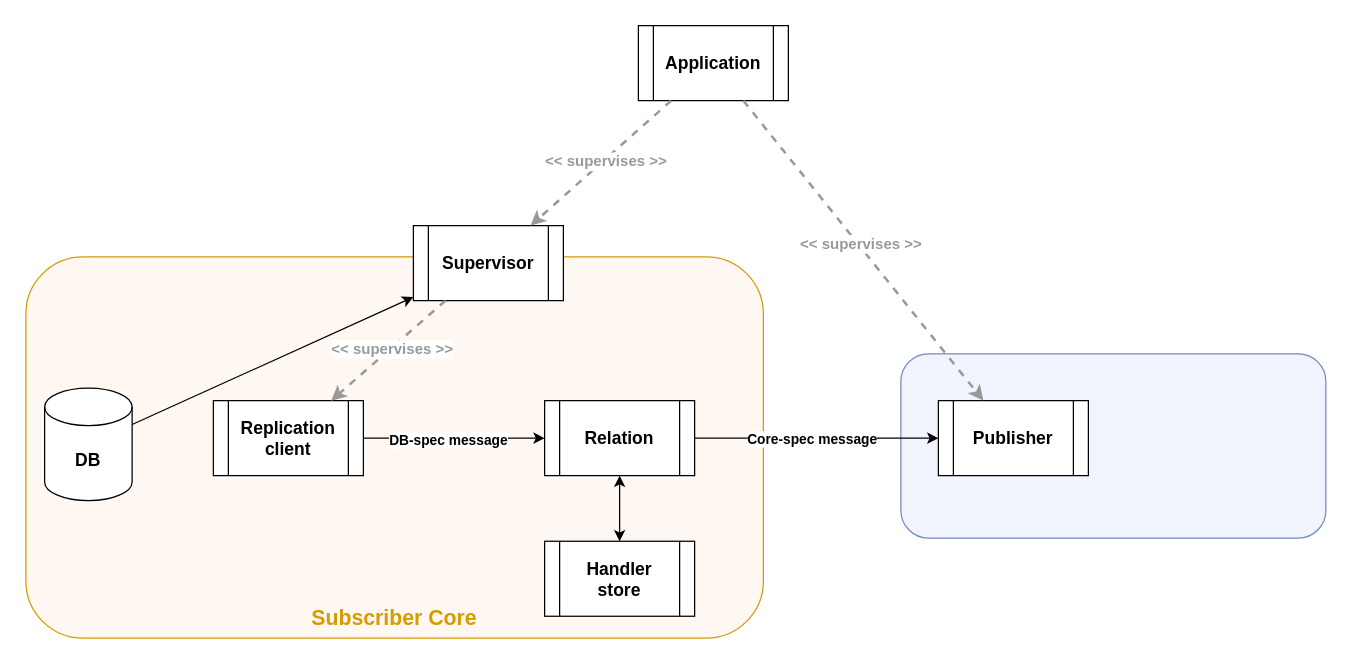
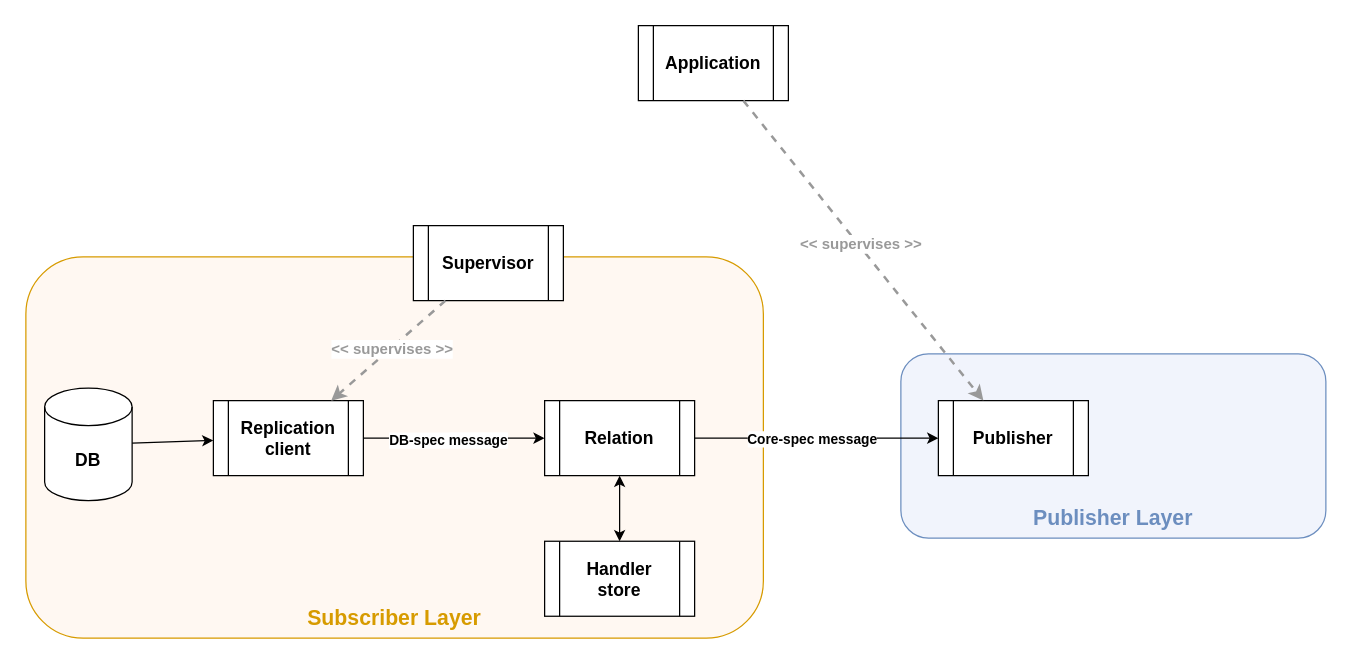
  <mxCell id="0" />
  <mxCell id="1" parent="0" />
  <mxCell id="2" value="" style="rounded=1;whiteSpace=wrap;html=1;fillColor=#F1F4FC;strokeColor=#6c8ebf;" vertex="1" parent="1"><mxGeometry x="720" y="282.5" width="340" height="147.5" as="geometry" /></mxCell>
  <mxCell id="3" value="" style="rounded=1;whiteSpace=wrap;html=1;fillColor=#FFF8F2;strokeColor=#d79b00;" vertex="1" parent="1"><mxGeometry x="20" y="205" width="590" height="305" as="geometry" /></mxCell>
- <mxCell id="4" value="&lt;b&gt;&lt;font style=&quot;font-size: 17px;&quot;&gt;Subscriber Core&lt;/font&gt;&lt;/b&gt;" style="text;html=1;align=center;verticalAlign=middle;whiteSpace=wrap;rounded=0;fontColor=#D79B00;" vertex="1" parent="1"><mxGeometry x="180" y="480" width="270" height="30" as="geometry" /></mxCell>
+ <mxCell id="4" value="&lt;b&gt;&lt;font style=&quot;font-size: 17px;&quot;&gt;Subscriber Layer&lt;/font&gt;&lt;/b&gt;" style="text;html=1;align=center;verticalAlign=middle;whiteSpace=wrap;rounded=0;fontColor=#D79B00;" vertex="1" parent="1"><mxGeometry x="180" y="480" width="270" height="30" as="geometry" /></mxCell>
  <mxCell id="5" value="&lt;b&gt;&lt;font style=&quot;font-size: 14px;&quot;&gt;Supervisor&lt;/font&gt;&lt;/b&gt;" style="shape=process;whiteSpace=wrap;html=1;backgroundOutline=1;" vertex="1" parent="1"><mxGeometry x="330" y="180" width="120" height="60" as="geometry" /></mxCell>
  <mxCell id="6" value="&lt;b&gt;&lt;font style=&quot;font-size: 14px;&quot;&gt;Replication&lt;/font&gt;&lt;/b&gt;&lt;div&gt;&lt;b&gt;&lt;font style=&quot;font-size: 14px;&quot;&gt;client&lt;/font&gt;&lt;/b&gt;&lt;/div&gt;" style="shape=process;whiteSpace=wrap;html=1;backgroundOutline=1;" vertex="1" parent="1"><mxGeometry x="170" y="320" width="120" height="60" as="geometry" /></mxCell>
  <mxCell id="7" value="&lt;b&gt;&lt;font style=&quot;font-size: 14px;&quot;&gt;Relation&lt;/font&gt;&lt;/b&gt;" style="shape=process;whiteSpace=wrap;html=1;backgroundOutline=1;" vertex="1" parent="1"><mxGeometry x="435" y="320" width="120" height="60" as="geometry" /></mxCell>
  <mxCell id="8" value="&lt;span style=&quot;font-size: 14px;&quot;&gt;&lt;b&gt;Handler&lt;/b&gt;&lt;/span&gt;&lt;div&gt;&lt;span style=&quot;font-size: 14px;&quot;&gt;&lt;b&gt;store&lt;/b&gt;&lt;/span&gt;&lt;/div&gt;" style="shape=process;whiteSpace=wrap;html=1;backgroundOutline=1;" vertex="1" parent="1"><mxGeometry x="435" y="432.5" width="120" height="60" as="geometry" /></mxCell>
  <mxCell id="9" value="" style="endArrow=classic;html=1;rounded=0;" edge="1" parent="1" source="6" target="7"><mxGeometry width="50" height="50" relative="1" as="geometry"><mxPoint x="365" y="410" as="sourcePoint" /><mxPoint x="415" y="360" as="targetPoint" /></mxGeometry></mxCell>
  <mxCell id="10" value="&lt;b&gt;DB-spec&amp;nbsp;&lt;/b&gt;&lt;b style=&quot;background-color: light-dark(#ffffff, var(--ge-dark-color, #121212)); color: light-dark(rgb(0, 0, 0), rgb(255, 255, 255));&quot;&gt;message&lt;/b&gt;" style="edgeLabel;html=1;align=center;verticalAlign=middle;resizable=0;points=[];" vertex="1" connectable="0" parent="9"><mxGeometry x="-0.074" y="-1" relative="1" as="geometry"><mxPoint as="offset" /></mxGeometry></mxCell>
  <mxCell id="11" value="" style="endArrow=classic;startArrow=classic;html=1;rounded=0;" edge="1" parent="1" source="8" target="7"><mxGeometry width="50" height="50" relative="1" as="geometry"><mxPoint x="265" y="410" as="sourcePoint" /><mxPoint x="315" y="360" as="targetPoint" /></mxGeometry></mxCell>
  <mxCell id="12" value="" style="endArrow=classic;html=1;rounded=0;dashed=1;strokeWidth=2;strokeColor=#999999;" edge="1" parent="1" source="5" target="6"><mxGeometry width="50" height="50" relative="1" as="geometry"><mxPoint x="430" y="380" as="sourcePoint" /><mxPoint x="480" y="330" as="targetPoint" /></mxGeometry></mxCell>
  <mxCell id="13" value="&lt;b&gt;&lt;font style=&quot;font-size: 12px; color: rgb(153, 153, 153);&quot;&gt;&amp;lt;&amp;lt; supervises &amp;gt;&amp;gt;&lt;/font&gt;&lt;/b&gt;" style="edgeLabel;html=1;align=center;verticalAlign=middle;resizable=0;points=[];" vertex="1" connectable="0" parent="12"><mxGeometry x="-0.038" y="1" relative="1" as="geometry"><mxPoint as="offset" /></mxGeometry></mxCell>
  <mxCell id="14" value="&lt;b&gt;&lt;font style=&quot;font-size: 14px;&quot;&gt;Application&lt;/font&gt;&lt;/b&gt;" style="shape=process;whiteSpace=wrap;html=1;backgroundOutline=1;" vertex="1" parent="1"><mxGeometry x="510" y="20" width="120" height="60" as="geometry" /></mxCell>
- <mxCell id="15" value="" style="endArrow=classic;html=1;rounded=0;dashed=1;strokeWidth=2;strokeColor=#999999;" edge="1" parent="1" source="14" target="5"><mxGeometry width="50" height="50" relative="1" as="geometry"><mxPoint x="378" y="250" as="sourcePoint" /><mxPoint x="318" y="330" as="targetPoint" /></mxGeometry></mxCell>
- <mxCell id="16" value="&lt;b&gt;&lt;font style=&quot;font-size: 12px; color: rgb(153, 153, 153);&quot;&gt;&amp;lt;&amp;lt; supervises &amp;gt;&amp;gt;&lt;/font&gt;&lt;/b&gt;" style="edgeLabel;html=1;align=center;verticalAlign=middle;resizable=0;points=[];" vertex="1" connectable="0" parent="15"><mxGeometry x="-0.038" y="1" relative="1" as="geometry"><mxPoint as="offset" /></mxGeometry></mxCell>
  <mxCell id="17" value="&lt;b&gt;&lt;font style=&quot;font-size: 14px;&quot;&gt;Publisher&lt;/font&gt;&lt;/b&gt;" style="shape=process;whiteSpace=wrap;html=1;backgroundOutline=1;" vertex="1" parent="1"><mxGeometry x="750" y="320" width="120" height="60" as="geometry" /></mxCell>
  <mxCell id="18" value="&lt;b&gt;&lt;font style=&quot;font-size: 14px;&quot;&gt;DB&lt;/font&gt;&lt;/b&gt;" style="shape=cylinder3;whiteSpace=wrap;html=1;boundedLbl=1;backgroundOutline=1;size=15;" vertex="1" parent="1"><mxGeometry x="35" y="310" width="70" height="90" as="geometry" /></mxCell>
+ <mxCell id="19" value="&lt;b&gt;&lt;font style=&quot;font-size: 17px; color: rgb(108, 142, 191);&quot;&gt;Publisher Layer&lt;/font&gt;&lt;/b&gt;" style="text;html=1;align=center;verticalAlign=middle;whiteSpace=wrap;rounded=0;fontColor=#D79B00;" vertex="1" parent="1"><mxGeometry x="755" y="400" width="270" height="30" as="geometry" /></mxCell>
  <mxCell id="20" value="" style="endArrow=classic;html=1;rounded=0;dashed=1;strokeWidth=2;strokeColor=#999999;" edge="1" parent="1" source="14" target="17"><mxGeometry width="50" height="50" relative="1" as="geometry"><mxPoint x="546" y="90" as="sourcePoint" /><mxPoint x="434" y="190" as="targetPoint" /></mxGeometry></mxCell>
  <mxCell id="21" value="&lt;b&gt;&lt;font style=&quot;font-size: 12px; color: rgb(153, 153, 153);&quot;&gt;&amp;lt;&amp;lt; supervises &amp;gt;&amp;gt;&lt;/font&gt;&lt;/b&gt;" style="edgeLabel;html=1;align=center;verticalAlign=middle;resizable=0;points=[];" vertex="1" connectable="0" parent="20"><mxGeometry x="-0.038" y="1" relative="1" as="geometry"><mxPoint as="offset" /></mxGeometry></mxCell>
  <mxCell id="22" value="" style="endArrow=classic;html=1;rounded=0;" edge="1" parent="1" source="7" target="17"><mxGeometry width="50" height="50" relative="1" as="geometry"><mxPoint x="355" y="360" as="sourcePoint" /><mxPoint x="445" y="360" as="targetPoint" /></mxGeometry></mxCell>
  <mxCell id="23" value="&lt;b&gt;Core-spec message&lt;/b&gt;" style="edgeLabel;html=1;align=center;verticalAlign=middle;resizable=0;points=[];" vertex="1" connectable="0" parent="22"><mxGeometry x="-0.046" relative="1" as="geometry"><mxPoint as="offset" /></mxGeometry></mxCell>
- <mxCell id="24" value="" style="endArrow=classic;html=1;rounded=0;" edge="1" parent="1" source="18" target="5"><mxGeometry width="50" height="50" relative="1" as="geometry"><mxPoint x="355" y="360" as="sourcePoint" /><mxPoint x="445" y="360" as="targetPoint" /></mxGeometry></mxCell>
+ <mxCell id="24" value="" style="endArrow=classic;html=1;rounded=0;" edge="1" parent="1" source="18" target="6"><mxGeometry width="50" height="50" relative="1" as="geometry"><mxPoint x="355" y="360" as="sourcePoint" /><mxPoint x="445" y="360" as="targetPoint" /></mxGeometry></mxCell>
